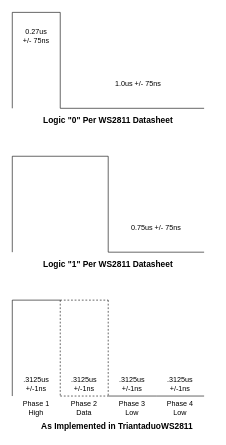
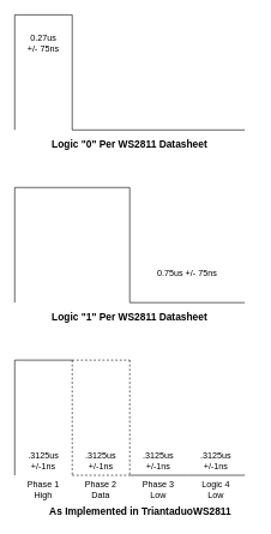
  <mxCell id="0" />
  <mxCell id="1" parent="0" />
  <mxCell id="2" value="" style="endArrow=none;html=1;" edge="1" parent="1"><mxGeometry width="50" height="50" relative="1" as="geometry"><mxPoint x="20" y="660" as="sourcePoint" /><mxPoint x="20" y="500" as="targetPoint" /></mxGeometry></mxCell>
  <mxCell id="3" value="" style="endArrow=none;html=1;" edge="1" parent="1"><mxGeometry width="50" height="50" relative="1" as="geometry"><mxPoint x="20" y="500" as="sourcePoint" /><mxPoint x="100" y="500" as="targetPoint" /></mxGeometry></mxCell>
  <mxCell id="4" value="" style="endArrow=none;html=1;dashed=1;" edge="1" parent="1"><mxGeometry width="50" height="50" relative="1" as="geometry"><mxPoint x="100" y="500" as="sourcePoint" /><mxPoint x="180" y="500" as="targetPoint" /></mxGeometry></mxCell>
  <mxCell id="5" value="" style="endArrow=none;html=1;dashed=1;" edge="1" parent="1"><mxGeometry width="50" height="50" relative="1" as="geometry"><mxPoint x="100" y="500" as="sourcePoint" /><mxPoint x="100" y="660" as="targetPoint" /></mxGeometry></mxCell>
  <mxCell id="6" value="" style="endArrow=none;html=1;dashed=1;" edge="1" parent="1"><mxGeometry width="50" height="50" relative="1" as="geometry"><mxPoint x="100" y="660" as="sourcePoint" /><mxPoint x="180" y="660" as="targetPoint" /></mxGeometry></mxCell>
  <mxCell id="7" value="" style="endArrow=none;html=1;dashed=1;" edge="1" parent="1"><mxGeometry width="50" height="50" relative="1" as="geometry"><mxPoint x="180" y="500" as="sourcePoint" /><mxPoint x="180" y="660" as="targetPoint" /></mxGeometry></mxCell>
  <mxCell id="8" value="" style="endArrow=none;html=1;" edge="1" parent="1"><mxGeometry width="50" height="50" relative="1" as="geometry"><mxPoint x="180" y="660" as="sourcePoint" /><mxPoint x="260" y="660" as="targetPoint" /></mxGeometry></mxCell>
  <mxCell id="9" value="" style="endArrow=none;html=1;" edge="1" parent="1"><mxGeometry width="50" height="50" relative="1" as="geometry"><mxPoint x="260" y="660" as="sourcePoint" /><mxPoint x="340" y="660" as="targetPoint" /></mxGeometry></mxCell>
  <mxCell id="10" value="" style="endArrow=none;html=1;" edge="1" parent="1"><mxGeometry width="50" height="50" relative="1" as="geometry"><mxPoint x="20" y="420" as="sourcePoint" /><mxPoint x="20" y="260" as="targetPoint" /></mxGeometry></mxCell>
  <mxCell id="11" value="" style="endArrow=none;html=1;" edge="1" parent="1"><mxGeometry width="50" height="50" relative="1" as="geometry"><mxPoint x="20" y="260" as="sourcePoint" /><mxPoint x="180" y="260" as="targetPoint" /></mxGeometry></mxCell>
  <mxCell id="12" value="" style="endArrow=none;html=1;" edge="1" parent="1"><mxGeometry width="50" height="50" relative="1" as="geometry"><mxPoint x="180" y="420" as="sourcePoint" /><mxPoint x="180" y="260" as="targetPoint" /></mxGeometry></mxCell>
  <mxCell id="13" value="" style="endArrow=none;html=1;" edge="1" parent="1"><mxGeometry width="50" height="50" relative="1" as="geometry"><mxPoint x="180" y="420" as="sourcePoint" /><mxPoint x="340" y="420" as="targetPoint" /></mxGeometry></mxCell>
  <mxCell id="14" value="" style="endArrow=none;html=1;" edge="1" parent="1"><mxGeometry width="50" height="50" relative="1" as="geometry"><mxPoint x="20" y="180" as="sourcePoint" /><mxPoint x="20" y="20" as="targetPoint" /></mxGeometry></mxCell>
  <mxCell id="15" value="" style="endArrow=none;html=1;" edge="1" parent="1"><mxGeometry width="50" height="50" relative="1" as="geometry"><mxPoint x="20" y="20" as="sourcePoint" /><mxPoint x="100" y="20" as="targetPoint" /></mxGeometry></mxCell>
  <mxCell id="16" value="" style="endArrow=none;html=1;" edge="1" parent="1"><mxGeometry width="50" height="50" relative="1" as="geometry"><mxPoint x="100" y="180" as="sourcePoint" /><mxPoint x="100" y="20" as="targetPoint" /></mxGeometry></mxCell>
  <mxCell id="17" value="" style="endArrow=none;html=1;" edge="1" parent="1"><mxGeometry width="50" height="50" relative="1" as="geometry"><mxPoint x="100" y="180" as="sourcePoint" /><mxPoint x="340" y="180" as="targetPoint" /></mxGeometry></mxCell>
  <mxCell id="18" value="0.75us +/- 75ns" style="text;html=1;strokeColor=none;fillColor=none;align=center;verticalAlign=middle;whiteSpace=wrap;rounded=0;" vertex="1" parent="1"><mxGeometry x="180" y="370" width="160" height="20" as="geometry" /></mxCell>
  <mxCell id="19" value="0.27us&lt;br&gt;+/- 75ns" style="text;html=1;strokeColor=none;fillColor=none;align=center;verticalAlign=middle;whiteSpace=wrap;rounded=0;" vertex="1" parent="1"><mxGeometry x="20" y="50" width="80" height="20" as="geometry" /></mxCell>
- <mxCell id="20" value="1.0us +/- 75ns" style="text;html=1;strokeColor=none;fillColor=none;align=center;verticalAlign=middle;whiteSpace=wrap;rounded=0;" vertex="1" parent="1"><mxGeometry x="150" y="130" width="160" height="20" as="geometry" /></mxCell>
  <mxCell id="21" value="Logic &quot;0&quot; Per WS2811 Datasheet" style="text;html=1;strokeColor=none;fillColor=none;align=center;verticalAlign=middle;whiteSpace=wrap;rounded=0;fontStyle=1;fontSize=14;" vertex="1" parent="1"><mxGeometry x="20" y="190" width="320" height="20" as="geometry" /></mxCell>
  <mxCell id="22" value="Logic &quot;1&quot;&amp;nbsp;Per WS2811 Datasheet" style="text;html=1;strokeColor=none;fillColor=none;align=center;verticalAlign=middle;whiteSpace=wrap;rounded=0;fontStyle=1;fontSize=14;" vertex="1" parent="1"><mxGeometry x="20" y="430" width="320" height="20" as="geometry" /></mxCell>
  <mxCell id="23" value=".3125us&lt;br&gt;+/-1ns" style="text;html=1;strokeColor=none;fillColor=none;align=center;verticalAlign=middle;whiteSpace=wrap;rounded=0;" vertex="1" parent="1"><mxGeometry x="20" y="630" width="80" height="20" as="geometry" /></mxCell>
  <mxCell id="24" value=".3125us&lt;br&gt;+/-1ns" style="text;html=1;strokeColor=none;fillColor=none;align=center;verticalAlign=middle;whiteSpace=wrap;rounded=0;" vertex="1" parent="1"><mxGeometry x="100" y="630" width="80" height="20" as="geometry" /></mxCell>
  <mxCell id="25" value=".3125us&lt;br&gt;+/-1ns" style="text;html=1;strokeColor=none;fillColor=none;align=center;verticalAlign=middle;whiteSpace=wrap;rounded=0;" vertex="1" parent="1"><mxGeometry x="180" y="630" width="80" height="20" as="geometry" /></mxCell>
  <mxCell id="26" value=".3125us&lt;br&gt;+/-1ns" style="text;html=1;strokeColor=none;fillColor=none;align=center;verticalAlign=middle;whiteSpace=wrap;rounded=0;" vertex="1" parent="1"><mxGeometry x="260" y="630" width="80" height="20" as="geometry" /></mxCell>
  <mxCell id="27" value="Phase 1&lt;br&gt;High" style="text;html=1;strokeColor=none;fillColor=none;align=center;verticalAlign=middle;whiteSpace=wrap;rounded=0;" vertex="1" parent="1"><mxGeometry x="20" y="670" width="80" height="20" as="geometry" /></mxCell>
  <mxCell id="28" value="Phase 2&lt;br&gt;Data" style="text;html=1;strokeColor=none;fillColor=none;align=center;verticalAlign=middle;whiteSpace=wrap;rounded=0;" vertex="1" parent="1"><mxGeometry x="100" y="670" width="80" height="20" as="geometry" /></mxCell>
  <mxCell id="29" value="Phase 3&lt;br&gt;Low" style="text;html=1;strokeColor=none;fillColor=none;align=center;verticalAlign=middle;whiteSpace=wrap;rounded=0;" vertex="1" parent="1"><mxGeometry x="180" y="670" width="80" height="20" as="geometry" /></mxCell>
- <mxCell id="30" value="Phase 4&lt;br&gt;Low" style="text;html=1;strokeColor=none;fillColor=none;align=center;verticalAlign=middle;whiteSpace=wrap;rounded=0;" vertex="1" parent="1"><mxGeometry x="260" y="670" width="80" height="20" as="geometry" /></mxCell>
+ <mxCell id="30" value="Logic 4&lt;br&gt;Low" style="text;html=1;strokeColor=none;fillColor=none;align=center;verticalAlign=middle;whiteSpace=wrap;rounded=0;" vertex="1" parent="1"><mxGeometry x="260" y="670" width="80" height="20" as="geometry" /></mxCell>
  <mxCell id="31" value="As Implemented in TriantaduoWS2811" style="text;html=1;strokeColor=none;fillColor=none;align=center;verticalAlign=middle;whiteSpace=wrap;rounded=0;fontStyle=1;fontSize=14;" vertex="1" parent="1"><mxGeometry x="35" y="700" width="320" height="20" as="geometry" /></mxCell>
